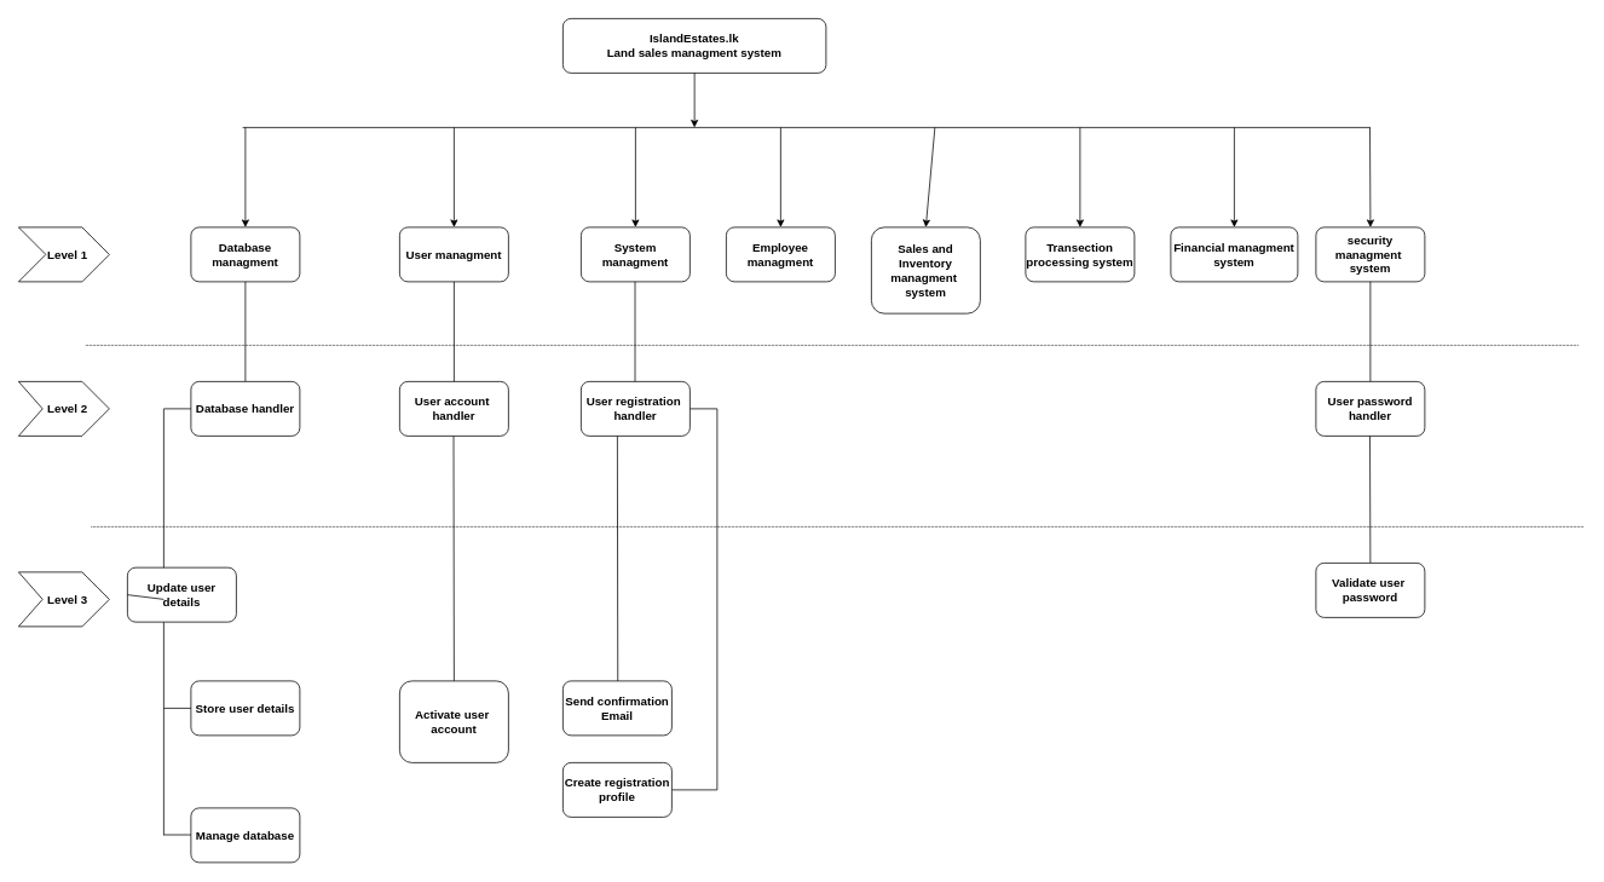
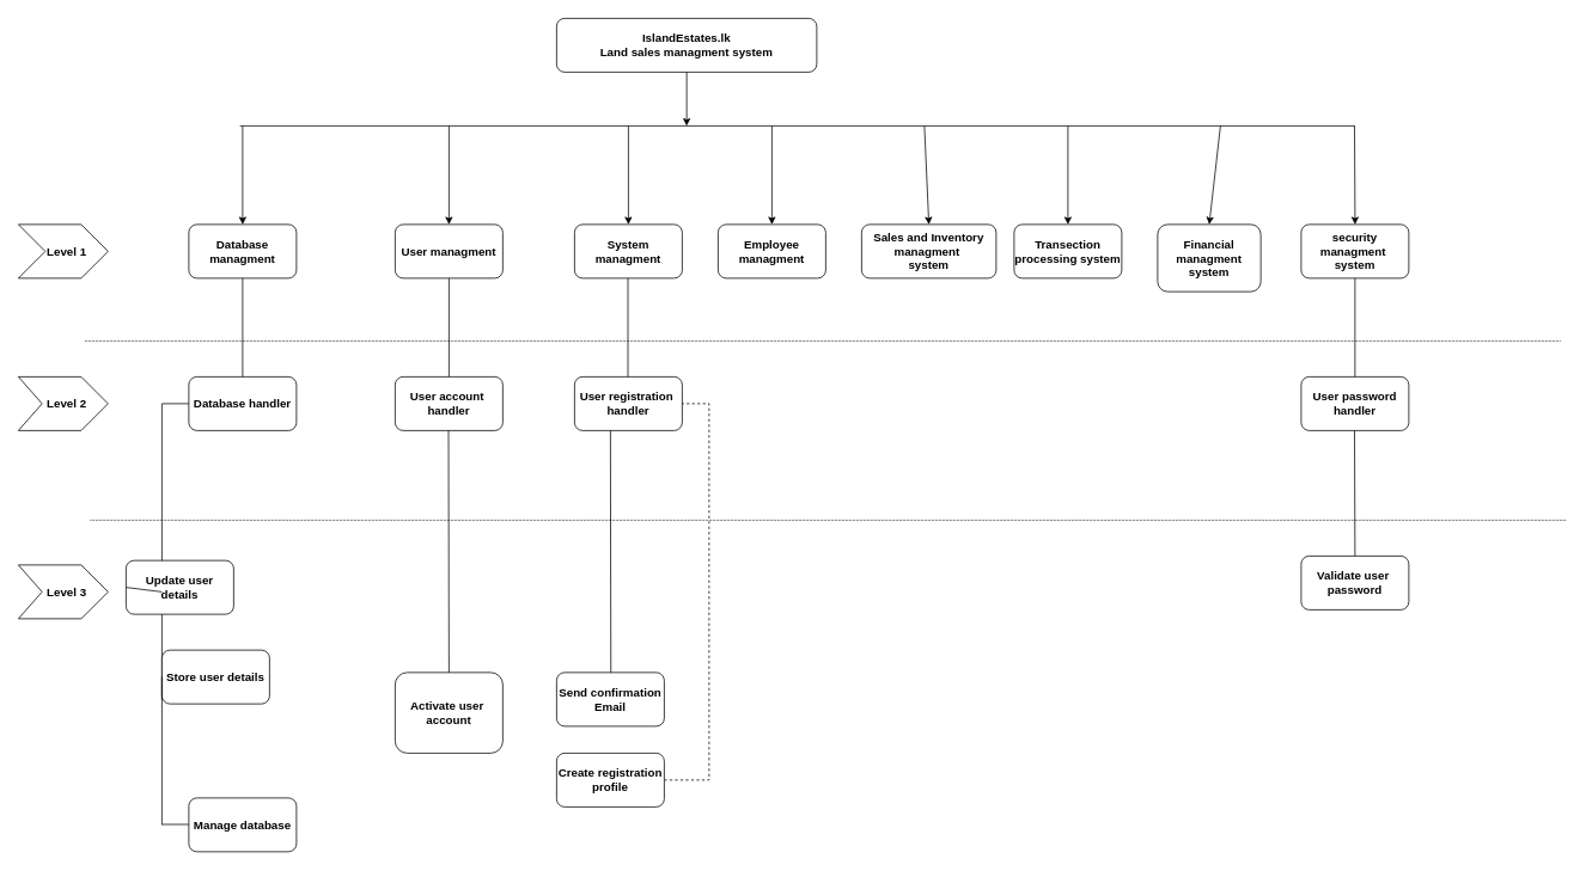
  <mxCell id="0" />
  <mxCell id="1" parent="0" />
  <mxCell id="2" value="IslandEstates.lk&lt;br style=&quot;font-size: 13px;&quot;&gt;Land sales managment system" style="rounded=1;whiteSpace=wrap;html=1;fontSize=13;fontStyle=1" vertex="1" parent="1"><mxGeometry x="620" y="20" width="290" height="60" as="geometry" /></mxCell>
  <mxCell id="3" value="" style="endArrow=classic;html=1;rounded=0;exitX=0.5;exitY=1;exitDx=0;exitDy=0;fontSize=13;fontStyle=1" edge="1" parent="1" source="2"><mxGeometry width="50" height="50" relative="1" as="geometry"><mxPoint x="690" y="190" as="sourcePoint" /><mxPoint x="765" y="140" as="targetPoint" /></mxGeometry></mxCell>
  <mxCell id="4" value="" style="endArrow=none;html=1;rounded=0;fontSize=13;fontStyle=1" edge="1" parent="1"><mxGeometry width="50" height="50" relative="1" as="geometry"><mxPoint x="267" y="140" as="sourcePoint" /><mxPoint x="1510" y="140" as="targetPoint" /></mxGeometry></mxCell>
  <mxCell id="5" value="" style="endArrow=classic;html=1;rounded=0;exitX=0.5;exitY=1;exitDx=0;exitDy=0;entryX=0.5;entryY=0;entryDx=0;entryDy=0;fontSize=13;fontStyle=1" edge="1" parent="1" target="15"><mxGeometry width="50" height="50" relative="1" as="geometry"><mxPoint x="270" y="140" as="sourcePoint" /><mxPoint x="270" y="200" as="targetPoint" /></mxGeometry></mxCell>
  <mxCell id="6" value="" style="endArrow=classic;html=1;rounded=0;exitX=0.5;exitY=1;exitDx=0;exitDy=0;entryX=0.5;entryY=0;entryDx=0;entryDy=0;fontSize=13;fontStyle=1" edge="1" parent="1" target="16"><mxGeometry width="50" height="50" relative="1" as="geometry"><mxPoint x="500" y="140" as="sourcePoint" /><mxPoint x="500" y="200" as="targetPoint" /></mxGeometry></mxCell>
  <mxCell id="7" value="" style="endArrow=classic;html=1;rounded=0;exitX=0.5;exitY=1;exitDx=0;exitDy=0;entryX=0.5;entryY=0;entryDx=0;entryDy=0;fontSize=13;fontStyle=1" edge="1" parent="1" target="17"><mxGeometry width="50" height="50" relative="1" as="geometry"><mxPoint x="700" y="140" as="sourcePoint" /><mxPoint x="700" y="200" as="targetPoint" /></mxGeometry></mxCell>
  <mxCell id="8" value="" style="endArrow=classic;html=1;rounded=0;exitX=0.5;exitY=1;exitDx=0;exitDy=0;entryX=0.5;entryY=0;entryDx=0;entryDy=0;fontSize=13;fontStyle=1" edge="1" parent="1" target="18"><mxGeometry width="50" height="50" relative="1" as="geometry"><mxPoint x="860" y="140" as="sourcePoint" /><mxPoint x="860" y="200" as="targetPoint" /></mxGeometry></mxCell>
  <mxCell id="9" value="" style="endArrow=classic;html=1;rounded=0;entryX=0.5;entryY=0;entryDx=0;entryDy=0;fontSize=13;fontStyle=1" edge="1" parent="1" target="19"><mxGeometry width="50" height="50" relative="1" as="geometry"><mxPoint x="1030" y="140" as="sourcePoint" /><mxPoint x="980" y="200" as="targetPoint" /></mxGeometry></mxCell>
  <mxCell id="10" value="" style="endArrow=classic;html=1;rounded=0;exitX=0.5;exitY=1;exitDx=0;exitDy=0;entryX=0.5;entryY=0;entryDx=0;entryDy=0;fontSize=13;fontStyle=1" edge="1" parent="1" target="20"><mxGeometry width="50" height="50" relative="1" as="geometry"><mxPoint x="1190" y="140" as="sourcePoint" /><mxPoint x="1190" y="200" as="targetPoint" /></mxGeometry></mxCell>
  <mxCell id="11" value="" style="endArrow=classic;html=1;rounded=0;exitX=0.5;exitY=1;exitDx=0;exitDy=0;entryX=0.5;entryY=0;entryDx=0;entryDy=0;fontSize=13;fontStyle=1" edge="1" parent="1" target="21"><mxGeometry width="50" height="50" relative="1" as="geometry"><mxPoint x="1360" y="140" as="sourcePoint" /><mxPoint x="1360" y="200" as="targetPoint" /></mxGeometry></mxCell>
  <mxCell id="12" value="" style="endArrow=classic;html=1;rounded=0;exitX=0.5;exitY=1;exitDx=0;exitDy=0;entryX=0.5;entryY=0;entryDx=0;entryDy=0;fontSize=13;fontStyle=1" edge="1" parent="1"><mxGeometry width="50" height="50" relative="1" as="geometry"><mxPoint x="1509.5" y="140" as="sourcePoint" /><mxPoint x="1510.09" y="250" as="targetPoint" /></mxGeometry></mxCell>
  <mxCell id="13" value="&amp;nbsp; Level 1" style="html=1;shadow=0;dashed=0;align=center;verticalAlign=middle;shape=mxgraph.arrows2.arrow;dy=0;dx=30;notch=30;fontSize=13;fontStyle=1" vertex="1" parent="1"><mxGeometry x="20" y="250" width="100" height="60" as="geometry" /></mxCell>
  <mxCell id="14" value="" style="endArrow=none;html=1;rounded=0;dashed=1;dashPattern=1 1;fontSize=13;fontStyle=1" edge="1" parent="1"><mxGeometry width="50" height="50" relative="1" as="geometry"><mxPoint x="94" y="380" as="sourcePoint" /><mxPoint x="1740" y="380" as="targetPoint" /></mxGeometry></mxCell>
  <mxCell id="15" value="Database managment" style="rounded=1;whiteSpace=wrap;html=1;fontSize=13;fontStyle=1" vertex="1" parent="1"><mxGeometry x="210" y="250" width="120" height="60" as="geometry" /></mxCell>
  <mxCell id="16" value="User managment" style="rounded=1;whiteSpace=wrap;html=1;fontSize=13;fontStyle=1" vertex="1" parent="1"><mxGeometry x="440" y="250" width="120" height="60" as="geometry" /></mxCell>
  <mxCell id="17" value="System managment" style="rounded=1;whiteSpace=wrap;html=1;fontSize=13;fontStyle=1" vertex="1" parent="1"><mxGeometry x="640" y="250" width="120" height="60" as="geometry" /></mxCell>
  <mxCell id="18" value="Employee managment" style="rounded=1;whiteSpace=wrap;html=1;fontSize=13;fontStyle=1" vertex="1" parent="1"><mxGeometry x="800" y="250" width="120" height="60" as="geometry" /></mxCell>
- <mxCell id="19" value="Sales and Inventory&lt;div style=&quot;font-size: 13px;&quot;&gt;managment&amp;nbsp;&lt;/div&gt;&lt;div style=&quot;font-size: 13px;&quot;&gt;system&lt;/div&gt;" style="rounded=1;whiteSpace=wrap;html=1;fontSize=13;fontStyle=1" vertex="1" parent="1"><mxGeometry x="960" y="250" width="120" height="95" as="geometry" /></mxCell>
+ <mxCell id="19" value="Sales and Inventory&lt;div style=&quot;font-size: 13px;&quot;&gt;managment&amp;nbsp;&lt;/div&gt;&lt;div style=&quot;font-size: 13px;&quot;&gt;system&lt;/div&gt;" style="rounded=1;whiteSpace=wrap;html=1;fontSize=13;fontStyle=1" vertex="1" parent="1"><mxGeometry x="960" y="250" width="150" height="60" as="geometry" /></mxCell>
  <mxCell id="20" value="Transection processing system" style="rounded=1;whiteSpace=wrap;html=1;fontSize=13;fontStyle=1" vertex="1" parent="1"><mxGeometry x="1130" y="250" width="120" height="60" as="geometry" /></mxCell>
- <mxCell id="21" value="Financial managment&lt;div style=&quot;font-size: 13px;&quot;&gt;system&lt;/div&gt;" style="rounded=1;whiteSpace=wrap;html=1;fontSize=13;fontStyle=1" vertex="1" parent="1"><mxGeometry x="1290" y="250" width="140" height="60" as="geometry" /></mxCell>
+ <mxCell id="21" value="Financial managment&lt;div style=&quot;font-size: 13px;&quot;&gt;system&lt;/div&gt;" style="rounded=1;whiteSpace=wrap;html=1;fontSize=13;fontStyle=1" vertex="1" parent="1"><mxGeometry x="1290" y="250" width="115" height="75" as="geometry" /></mxCell>
  <mxCell id="22" value="security managment&amp;nbsp;&lt;div style=&quot;font-size: 13px;&quot;&gt;system&lt;/div&gt;" style="rounded=1;whiteSpace=wrap;html=1;fontSize=13;fontStyle=1" vertex="1" parent="1"><mxGeometry x="1450" y="250" width="120" height="60" as="geometry" /></mxCell>
  <mxCell id="23" value="" style="endArrow=none;html=1;rounded=0;entryX=0.5;entryY=1;entryDx=0;entryDy=0;fontSize=13;fontStyle=1" edge="1" parent="1" target="15"><mxGeometry width="50" height="50" relative="1" as="geometry"><mxPoint x="270" y="420" as="sourcePoint" /><mxPoint x="280" y="340" as="targetPoint" /></mxGeometry></mxCell>
  <mxCell id="24" value="Database handler" style="rounded=1;whiteSpace=wrap;html=1;fontSize=13;fontStyle=1" vertex="1" parent="1"><mxGeometry x="210" y="420" width="120" height="60" as="geometry" /></mxCell>
  <mxCell id="25" value="&amp;nbsp; Level 2" style="html=1;shadow=0;dashed=0;align=center;verticalAlign=middle;shape=mxgraph.arrows2.arrow;dy=0;dx=30;notch=26.43;fontSize=13;fontStyle=1" vertex="1" parent="1"><mxGeometry x="20" y="420" width="100" height="60" as="geometry" /></mxCell>
  <mxCell id="26" value="" style="endArrow=none;html=1;rounded=0;entryX=0;entryY=0.5;entryDx=0;entryDy=0;fontSize=13;fontStyle=1" edge="1" parent="1" target="24"><mxGeometry width="50" height="50" relative="1" as="geometry"><mxPoint x="180" y="920" as="sourcePoint" /><mxPoint x="190" y="470" as="targetPoint" /><Array as="points"><mxPoint x="180" y="660" /><mxPoint x="180" y="450" /></Array></mxGeometry></mxCell>
  <mxCell id="27" value="Update user details" style="rounded=1;whiteSpace=wrap;html=1;fontSize=13;fontStyle=1" vertex="1" parent="1"><mxGeometry x="140" y="625" width="120" height="60" as="geometry" /></mxCell>
  <mxCell id="28" value="&amp;nbsp; Level 3" style="html=1;shadow=0;dashed=0;align=center;verticalAlign=middle;shape=mxgraph.arrows2.arrow;dy=0;dx=30;notch=26.43;fontSize=13;fontStyle=1" vertex="1" parent="1"><mxGeometry x="20" y="630" width="100" height="60" as="geometry" /></mxCell>
  <mxCell id="29" value="" style="endArrow=none;html=1;rounded=0;dashed=1;dashPattern=1 1;fontSize=13;fontStyle=1" edge="1" parent="1"><mxGeometry width="50" height="50" relative="1" as="geometry"><mxPoint x="100" y="580" as="sourcePoint" /><mxPoint x="1746" y="580" as="targetPoint" /></mxGeometry></mxCell>
  <mxCell id="30" value="" style="endArrow=none;html=1;rounded=0;entryX=0;entryY=0.5;entryDx=0;entryDy=0;fontSize=13;fontStyle=1" edge="1" parent="1" target="27"><mxGeometry width="50" height="50" relative="1" as="geometry"><mxPoint x="180" y="660" as="sourcePoint" /><mxPoint x="230" y="610" as="targetPoint" /></mxGeometry></mxCell>
- <mxCell id="31" value="Store user details" style="rounded=1;whiteSpace=wrap;html=1;fontSize=13;fontStyle=1" vertex="1" parent="1"><mxGeometry x="210" y="750" width="120" height="60" as="geometry" /></mxCell>
+ <mxCell id="31" value="Store user details" style="rounded=1;whiteSpace=wrap;html=1;fontSize=13;fontStyle=1" vertex="1" parent="1"><mxGeometry x="180" y="725" width="120" height="60" as="geometry" /></mxCell>
  <mxCell id="32" value="" style="endArrow=none;html=1;rounded=0;entryX=0;entryY=0.5;entryDx=0;entryDy=0;fontSize=13;fontStyle=1" edge="1" parent="1" target="31"><mxGeometry width="50" height="50" relative="1" as="geometry"><mxPoint x="180" y="780" as="sourcePoint" /><mxPoint x="230" y="730" as="targetPoint" /></mxGeometry></mxCell>
  <mxCell id="33" value="Manage database" style="rounded=1;whiteSpace=wrap;html=1;fontSize=13;fontStyle=1" vertex="1" parent="1"><mxGeometry x="210" y="890" width="120" height="60" as="geometry" /></mxCell>
  <mxCell id="34" value="" style="endArrow=none;html=1;rounded=0;entryX=0;entryY=0.5;entryDx=0;entryDy=0;fontSize=13;fontStyle=1" edge="1" parent="1"><mxGeometry width="50" height="50" relative="1" as="geometry"><mxPoint x="180" y="919.5" as="sourcePoint" /><mxPoint x="210" y="919.5" as="targetPoint" /></mxGeometry></mxCell>
  <mxCell id="35" value="" style="endArrow=none;html=1;rounded=0;entryX=0.5;entryY=1;entryDx=0;entryDy=0;fontSize=13;fontStyle=1" edge="1" parent="1"><mxGeometry width="50" height="50" relative="1" as="geometry"><mxPoint x="500" y="420" as="sourcePoint" /><mxPoint x="500" y="310" as="targetPoint" /></mxGeometry></mxCell>
  <mxCell id="36" value="User account&amp;nbsp;&lt;div style=&quot;font-size: 13px;&quot;&gt;handler&lt;/div&gt;" style="rounded=1;whiteSpace=wrap;html=1;fontSize=13;fontStyle=1" vertex="1" parent="1"><mxGeometry x="440" y="420" width="120" height="60" as="geometry" /></mxCell>
  <mxCell id="37" value="" style="endArrow=none;html=1;rounded=0;entryX=0.5;entryY=1;entryDx=0;entryDy=0;exitX=0.5;exitY=0;exitDx=0;exitDy=0;fontSize=13;fontStyle=1" edge="1" parent="1" source="38"><mxGeometry width="50" height="50" relative="1" as="geometry"><mxPoint x="500" y="740" as="sourcePoint" /><mxPoint x="499.5" y="480" as="targetPoint" /></mxGeometry></mxCell>
  <mxCell id="38" value="Activate user&amp;nbsp;&lt;div style=&quot;font-size: 13px;&quot;&gt;account&lt;/div&gt;" style="rounded=1;whiteSpace=wrap;html=1;fontSize=13;fontStyle=1" vertex="1" parent="1"><mxGeometry x="440" y="750" width="120" height="90" as="geometry" /></mxCell>
  <mxCell id="39" value="" style="endArrow=none;html=1;rounded=0;entryX=0.5;entryY=1;entryDx=0;entryDy=0;fontSize=13;fontStyle=1" edge="1" parent="1"><mxGeometry width="50" height="50" relative="1" as="geometry"><mxPoint x="699.5" y="420" as="sourcePoint" /><mxPoint x="699.5" y="310" as="targetPoint" /></mxGeometry></mxCell>
  <mxCell id="40" value="User registration&amp;nbsp;&lt;div style=&quot;font-size: 13px;&quot;&gt;handler&lt;/div&gt;" style="rounded=1;whiteSpace=wrap;html=1;fontSize=13;fontStyle=1" vertex="1" parent="1"><mxGeometry x="640" y="420" width="120" height="60" as="geometry" /></mxCell>
  <mxCell id="41" value="" style="endArrow=none;html=1;rounded=0;entryX=0.5;entryY=1;entryDx=0;entryDy=0;exitX=0.5;exitY=0;exitDx=0;exitDy=0;fontSize=13;fontStyle=1" edge="1" parent="1"><mxGeometry width="50" height="50" relative="1" as="geometry"><mxPoint x="680.5" y="750" as="sourcePoint" /><mxPoint x="680" y="480" as="targetPoint" /></mxGeometry></mxCell>
  <mxCell id="42" value="Send confirmation&lt;div style=&quot;font-size: 13px;&quot;&gt;Email&lt;/div&gt;" style="rounded=1;whiteSpace=wrap;html=1;fontSize=13;fontStyle=1" vertex="1" parent="1"><mxGeometry x="620" y="750" width="120" height="60" as="geometry" /></mxCell>
- <mxCell id="43" value="" style="endArrow=none;html=1;rounded=0;entryX=1;entryY=0.5;entryDx=0;entryDy=0;exitX=1;exitY=0.5;exitDx=0;exitDy=0;fontSize=13;fontStyle=1" edge="1" parent="1" source="44" target="40"><mxGeometry width="50" height="50" relative="1" as="geometry"><mxPoint x="740" y="860" as="sourcePoint" /><mxPoint x="790" y="450" as="targetPoint" /><Array as="points"><mxPoint x="790" y="870" /><mxPoint x="790" y="450" /></Array></mxGeometry></mxCell>
+ <mxCell id="43" value="" style="endArrow=none;html=1;rounded=0;entryX=1;entryY=0.5;entryDx=0;entryDy=0;exitX=1;exitY=0.5;exitDx=0;exitDy=0;fontSize=13;fontStyle=1;dashed=1;" edge="1" parent="1" source="44" target="40"><mxGeometry width="50" height="50" relative="1" as="geometry"><mxPoint x="740" y="860" as="sourcePoint" /><mxPoint x="790" y="450" as="targetPoint" /><Array as="points"><mxPoint x="790" y="870" /><mxPoint x="790" y="450" /></Array></mxGeometry></mxCell>
  <mxCell id="44" value="Create registration&lt;div style=&quot;font-size: 13px;&quot;&gt;profile&lt;/div&gt;" style="rounded=1;whiteSpace=wrap;html=1;fontSize=13;fontStyle=1" vertex="1" parent="1"><mxGeometry x="620" y="840" width="120" height="60" as="geometry" /></mxCell>
  <mxCell id="45" value="" style="endArrow=none;html=1;rounded=0;entryX=0.5;entryY=1;entryDx=0;entryDy=0;fontSize=13;fontStyle=1" edge="1" parent="1"><mxGeometry width="50" height="50" relative="1" as="geometry"><mxPoint x="1510" y="420" as="sourcePoint" /><mxPoint x="1510" y="310" as="targetPoint" /></mxGeometry></mxCell>
  <mxCell id="46" value="User password&lt;div style=&quot;font-size: 13px;&quot;&gt;handler&lt;/div&gt;" style="rounded=1;whiteSpace=wrap;html=1;fontSize=13;fontStyle=1" vertex="1" parent="1"><mxGeometry x="1450" y="420" width="120" height="60" as="geometry" /></mxCell>
  <mxCell id="47" value="" style="endArrow=none;html=1;rounded=0;entryX=0.5;entryY=1;entryDx=0;entryDy=0;fontSize=13;fontStyle=1" edge="1" parent="1"><mxGeometry width="50" height="50" relative="1" as="geometry"><mxPoint x="1510" y="620" as="sourcePoint" /><mxPoint x="1509.5" y="480" as="targetPoint" /></mxGeometry></mxCell>
  <mxCell id="48" value="Validate user&amp;nbsp;&lt;div style=&quot;font-size: 13px;&quot;&gt;password&lt;/div&gt;" style="rounded=1;whiteSpace=wrap;html=1;fontSize=13;fontStyle=1" vertex="1" parent="1"><mxGeometry x="1450" y="620" width="120" height="60" as="geometry" /></mxCell>
